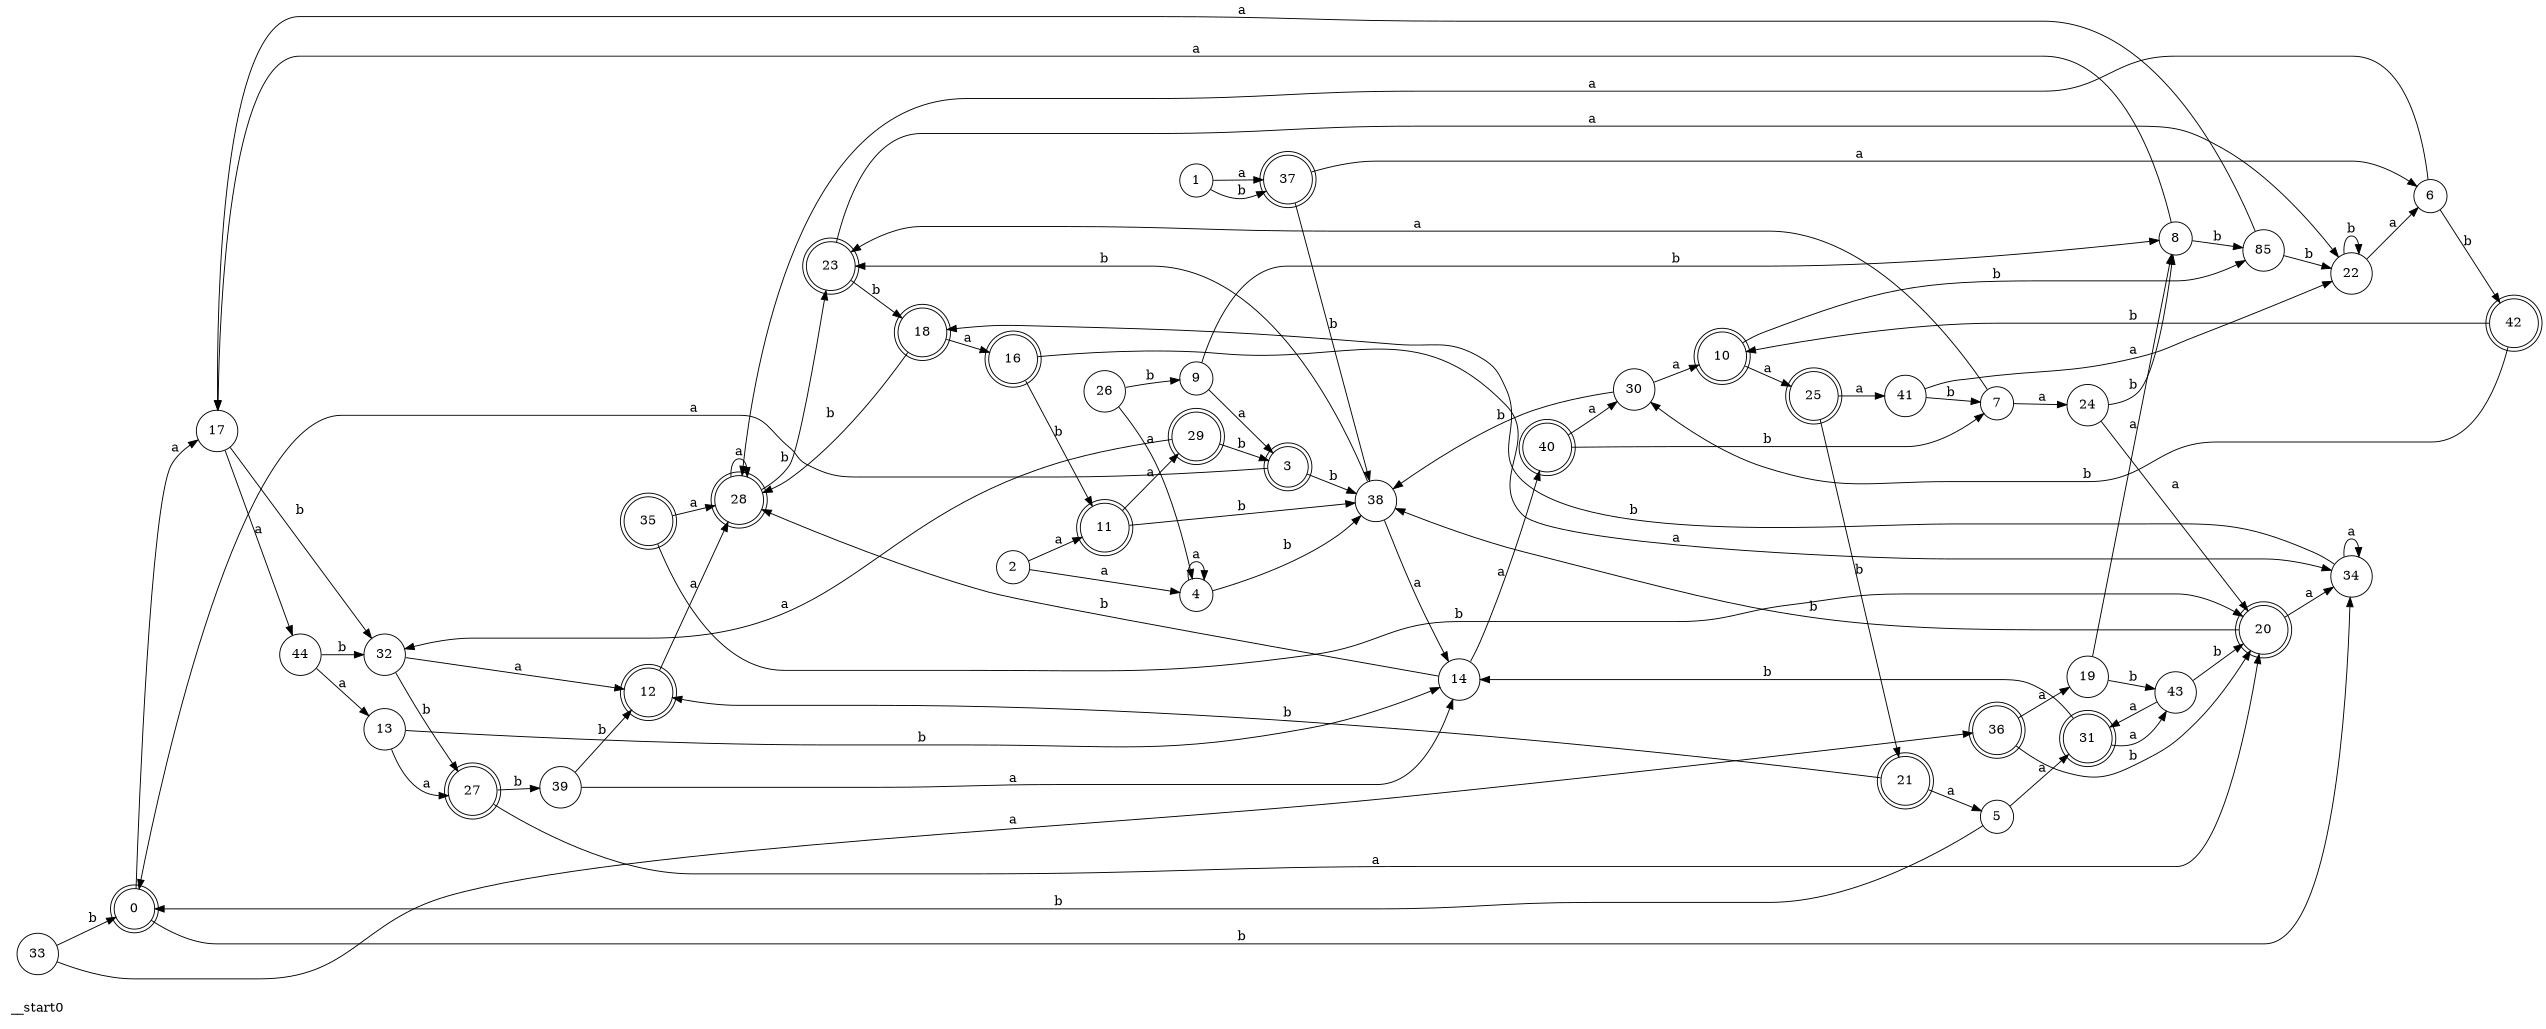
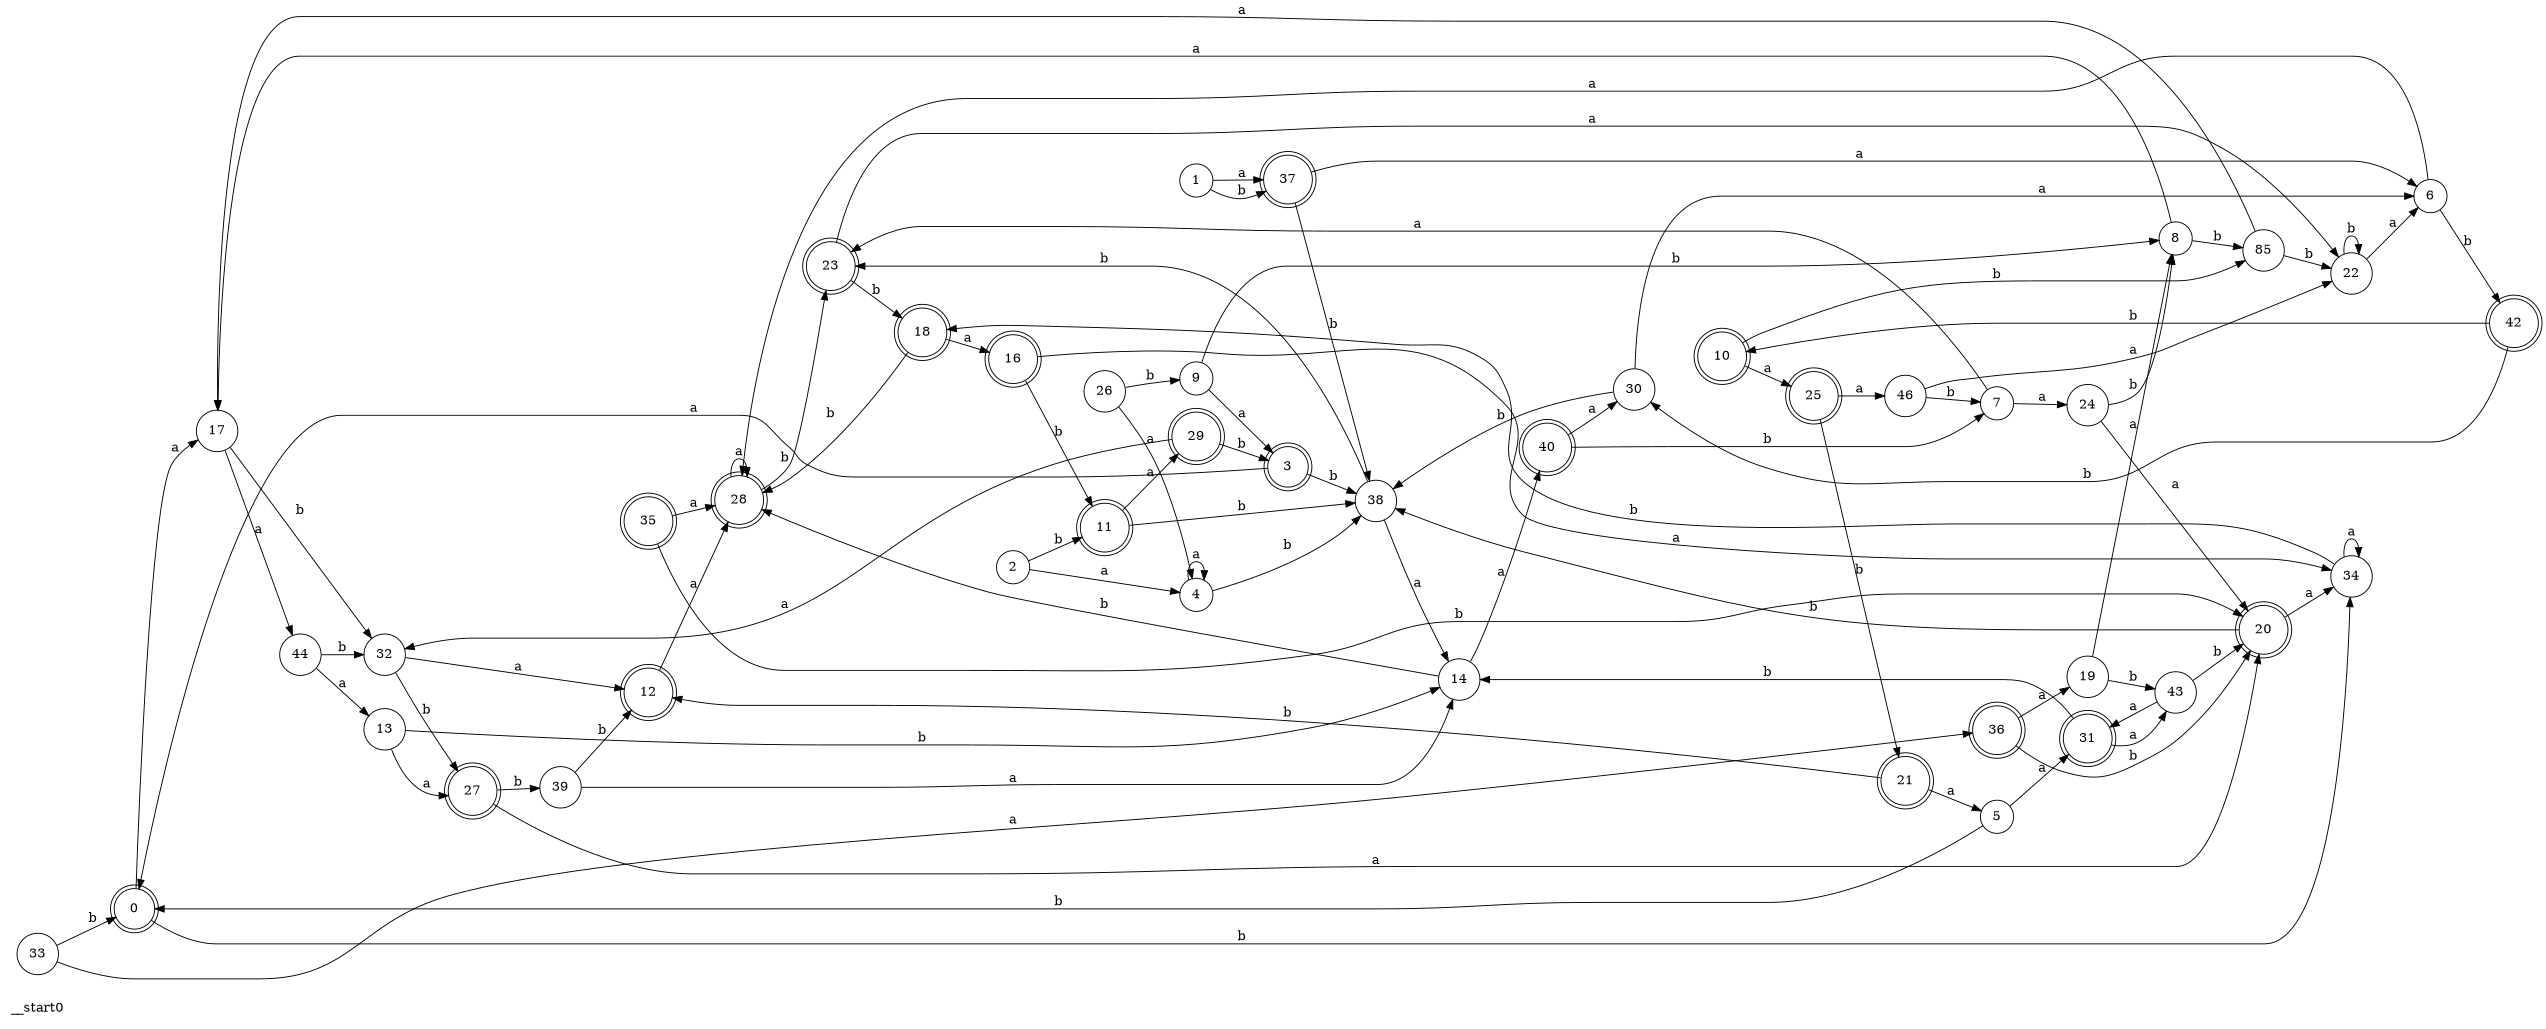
  digraph {
    rankdir=LR
    node [shape=circle color=black fillcolor=white style=filled]
    __start0 [shape=none color="" fillcolor="" style=""]
    n2 [label=0 shape=doublecircle style="rounded,filled"]
    n3 [label=17]
    n4 [label=34]
    n5 [label=32]
    n6 [label=44]
    n7 [label=18 shape=doublecircle style="rounded,filled"]
    n8 [label=1]
    n9 [label=37 shape=doublecircle style="rounded,filled"]
    n10 [label=38]
    n11 [label=6]
    n12 [label=2]
    n13 [label=4]
    n14 [label=11 shape=doublecircle style="rounded,filled"]
    n15 [label=29 shape=doublecircle style="rounded,filled"]
    n16 [label=3 shape=doublecircle style="rounded,filled"]
    n17 [label=23 shape=doublecircle style="rounded,filled"]
    n18 [label=14]
    n19 [label=5]
    n20 [label=31 shape=doublecircle style="rounded,filled"]
    n21 [label=43]
    n22 [label=28 shape=doublecircle style="rounded,filled"]
    n23 [label=42 shape=doublecircle style="rounded,filled"]
    n24 [label=10 shape=doublecircle style="rounded,filled"]
    n25 [label=30]
    n26 [label=7]
    n27 [label=24]
    n28 [label=22]
    n29 [label=8]
    n30 [label=20 shape=doublecircle style="rounded,filled"]
    n31 [label=85]
    n32 [label=9]
    n33 [label=25 shape=doublecircle style="rounded,filled"]
    n34 [label=21 shape=doublecircle style="rounded,filled"]
-   n35 [label=41]
+   n35 [label=46]
    n36 [label=12 shape=doublecircle style="rounded,filled"]
    n37 [label=13]
    n38 [label=27 shape=doublecircle style="rounded,filled"]
    n39 [label=40 shape=doublecircle style="rounded,filled"]
    n40 [label=39]
    n41 [label=16 shape=doublecircle style="rounded,filled"]
    n42 [label=19]
    n43 [label=26]
    n44 [label=33]
    n45 [label=36 shape=doublecircle style="rounded,filled"]
    n46 [label=35 shape=doublecircle style="rounded,filled"]
    n2 -> n3 [label=a]
    n2 -> n4 [label=b]
    n3 -> n5 [label=b]
    n3 -> n6 [label=a]
    n4 -> n4 [label=a]
    n4 -> n7 [label=b]
    n5 -> n36 [label=a]
    n5 -> n38 [label=b]
    n6 -> n5 [label=b]
    n6 -> n37 [label=a]
    n7 -> n22 [label=b]
    n7 -> n41 [label=a]
    n8 -> n9 [label=a]
    n8 -> n9 [label=b]
    n9 -> n10 [label=b]
    n9 -> n11 [label=a]
    n10 -> n17 [label=b]
    n10 -> n18 [label=a]
    n11 -> n22 [label=a]
    n11 -> n23 [label=b]
    n12 -> n13 [label=a]
-   n12 -> n14 [label=a]
+   n12 -> n14 [label=b]
    n13 -> n10 [label=b]
    n13 -> n13 [label=a]
    n14 -> n10 [label=b]
    n14 -> n15 [label=a]
    n15 -> n5 [label=a]
    n15 -> n16 [label=b]
    n16 -> n2 [label=a]
    n16 -> n10 [label=b]
    n17 -> n7 [label=b]
    n17 -> n28 [label=a]
    n18 -> n22 [label=b]
    n18 -> n39 [label=a]
    n19 -> n2 [label=b]
    n19 -> n20 [label=a]
    n20 -> n18 [label=b]
    n20 -> n21 [label=a]
    n21 -> n20 [label=a]
    n21 -> n30 [label=b]
    n22 -> n17 [label=b]
    n22 -> n22 [label=a]
    n23 -> n24 [label=b]
    n23 -> n25 [label=b]
    n24 -> n31 [label=b]
    n24 -> n33 [label=a]
    n25 -> n10 [label=b]
-   n25 -> n24 [label=a]
+   n25 -> n11 [label=a]
    n26 -> n17 [label=a]
    n26 -> n27 [label=a]
    n27 -> n29 [label=b]
    n27 -> n30 [label=a]
    n28 -> n11 [label=a]
    n28 -> n28 [label=b]
    n29 -> n3 [label=a]
    n29 -> n31 [label=b]
    n30 -> n4 [label=a]
    n30 -> n10 [label=b]
    n31 -> n3 [label=a]
    n31 -> n28 [label=b]
    n32 -> n16 [label=a]
    n32 -> n29 [label=b]
    n33 -> n34 [label=b]
    n33 -> n35 [label=a]
    n34 -> n19 [label=a]
    n34 -> n36 [label=b]
    n35 -> n26 [label=b]
    n35 -> n28 [label=a]
    n36 -> n22 [label=a]
    n37 -> n18 [label=b]
    n37 -> n38 [label=a]
    n38 -> n30 [label=a]
    n38 -> n40 [label=b]
    n39 -> n25 [label=a]
    n39 -> n26 [label=b]
    n40 -> n18 [label=a]
    n40 -> n36 [label=b]
    n41 -> n4 [label=a]
    n41 -> n14 [label=b]
    n42 -> n21 [label=b]
    n42 -> n29 [label=a]
    n43 -> n13 [label=a]
    n43 -> n32 [label=b]
    n44 -> n2 [label=b]
    n44 -> n45 [label=a]
    n45 -> n30 [label=b]
    n45 -> n42 [label=a]
    n46 -> n22 [label=a]
    n46 -> n30 [label=b]
  }
